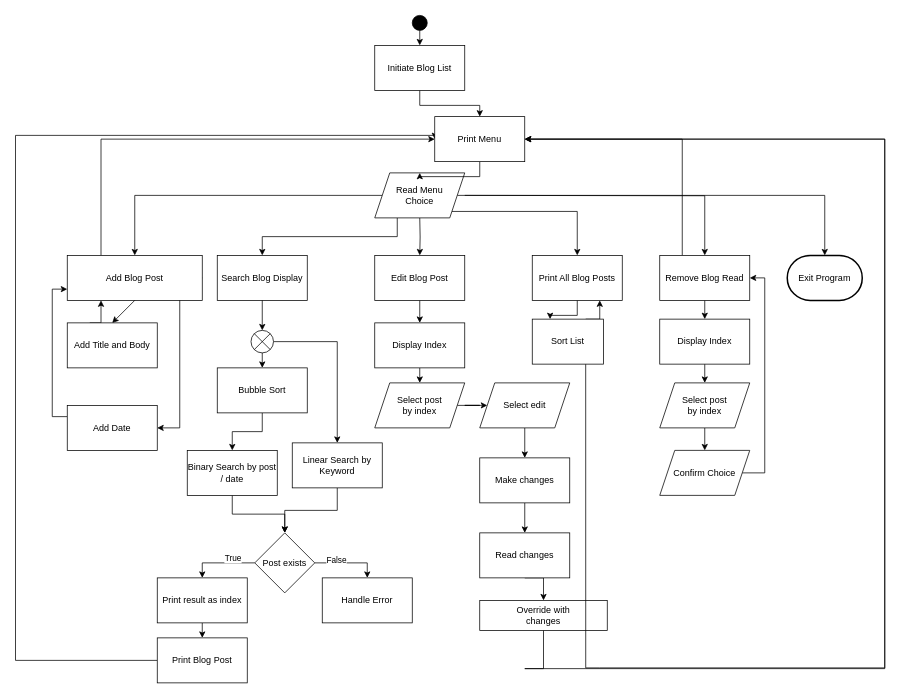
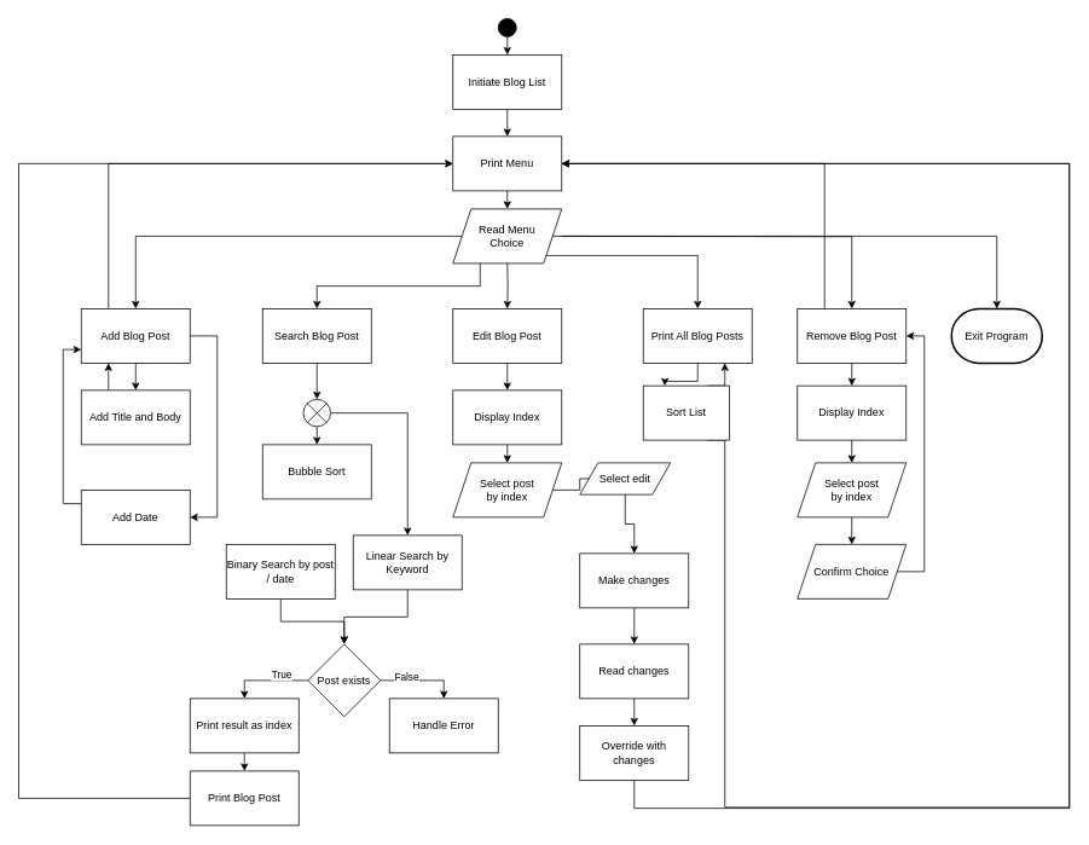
  <mxCell id="0" />
  <mxCell id="1" parent="0" />
  <mxCell id="2" style="edgeStyle=orthogonalEdgeStyle;rounded=0;orthogonalLoop=1;jettySize=auto;html=1;exitX=0.5;exitY=1;exitDx=0;exitDy=0;entryX=0.5;entryY=0;entryDx=0;entryDy=0;" edge="1" parent="1" source="3" target="22"><mxGeometry relative="1" as="geometry" /></mxCell>
  <mxCell id="3" value="" style="ellipse;whiteSpace=wrap;html=1;aspect=fixed;fillColor=#000000;" vertex="1" parent="1"><mxGeometry x="549" y="20" width="20" height="20" as="geometry" /></mxCell>
  <mxCell id="4" style="edgeStyle=orthogonalEdgeStyle;rounded=0;orthogonalLoop=1;jettySize=auto;html=1;exitX=1;exitY=0.5;exitDx=0;exitDy=0;entryX=1;entryY=0.5;entryDx=0;entryDy=0;" edge="1" parent="1" source="6" target="26"><mxGeometry relative="1" as="geometry"><Array as="points"><mxPoint x="239" y="370" /><mxPoint x="239" y="570" /></Array></mxGeometry></mxCell>
  <mxCell id="5" style="edgeStyle=orthogonalEdgeStyle;rounded=0;orthogonalLoop=1;jettySize=auto;html=1;exitX=0.25;exitY=0;exitDx=0;exitDy=0;entryX=0;entryY=0.5;entryDx=0;entryDy=0;" edge="1" parent="1" source="6" target="50"><mxGeometry relative="1" as="geometry" /></mxCell>
- <mxCell id="6" value="Add Blog Post" style="rounded=0;whiteSpace=wrap;html=1;" vertex="1" parent="1"><mxGeometry x="89" y="340" width="180" height="60" as="geometry" /></mxCell>
+ <mxCell id="6" value="Add Blog Post" style="rounded=0;whiteSpace=wrap;html=1;" vertex="1" parent="1"><mxGeometry x="89" y="340" width="120" height="60" as="geometry" /></mxCell>
  <mxCell id="7" style="edgeStyle=orthogonalEdgeStyle;rounded=0;orthogonalLoop=1;jettySize=auto;html=1;exitX=0.5;exitY=1;exitDx=0;exitDy=0;entryX=0.5;entryY=0;entryDx=0;entryDy=0;exitPerimeter=0;" edge="1" parent="1" source="60" target="32"><mxGeometry relative="1" as="geometry" /></mxCell>
- <mxCell id="8" value="Search Blog Display" style="rounded=0;whiteSpace=wrap;html=1;" vertex="1" parent="1"><mxGeometry x="289" y="340" width="120" height="60" as="geometry" /></mxCell>
+ <mxCell id="8" value="Search Blog Post" style="rounded=0;whiteSpace=wrap;html=1;" vertex="1" parent="1"><mxGeometry x="289" y="340" width="120" height="60" as="geometry" /></mxCell>
  <mxCell id="9" style="edgeStyle=orthogonalEdgeStyle;rounded=0;orthogonalLoop=1;jettySize=auto;html=1;exitX=0.5;exitY=1;exitDx=0;exitDy=0;entryX=0.5;entryY=0;entryDx=0;entryDy=0;" edge="1" parent="1" source="10" target="52"><mxGeometry relative="1" as="geometry" /></mxCell>
  <mxCell id="10" value="Edit Blog Post" style="rounded=0;whiteSpace=wrap;html=1;" vertex="1" parent="1"><mxGeometry x="499" y="340" width="120" height="60" as="geometry" /></mxCell>
  <mxCell id="11" style="edgeStyle=orthogonalEdgeStyle;rounded=0;orthogonalLoop=1;jettySize=auto;html=1;exitX=0.5;exitY=1;exitDx=0;exitDy=0;entryX=0.5;entryY=0;entryDx=0;entryDy=0;" edge="1" parent="1" source="13" target="54"><mxGeometry relative="1" as="geometry" /></mxCell>
  <mxCell id="12" style="edgeStyle=orthogonalEdgeStyle;rounded=0;orthogonalLoop=1;jettySize=auto;html=1;exitX=0.25;exitY=0;exitDx=0;exitDy=0;entryX=1;entryY=0.5;entryDx=0;entryDy=0;" edge="1" parent="1" source="13" target="50"><mxGeometry relative="1" as="geometry" /></mxCell>
- <mxCell id="13" value="Remove Blog Read" style="rounded=0;whiteSpace=wrap;html=1;" vertex="1" parent="1"><mxGeometry x="879" y="340" width="120" height="60" as="geometry" /></mxCell>
+ <mxCell id="13" value="Remove Blog Post" style="rounded=0;whiteSpace=wrap;html=1;" vertex="1" parent="1"><mxGeometry x="879" y="340" width="120" height="60" as="geometry" /></mxCell>
  <mxCell id="14" style="edgeStyle=orthogonalEdgeStyle;rounded=0;orthogonalLoop=1;jettySize=auto;html=1;exitX=0.5;exitY=1;exitDx=0;exitDy=0;entryX=0.25;entryY=0;entryDx=0;entryDy=0;" edge="1" parent="1" source="15" target="68"><mxGeometry relative="1" as="geometry" /></mxCell>
  <mxCell id="15" value="Print All Blog Posts" style="rounded=0;whiteSpace=wrap;html=1;" vertex="1" parent="1"><mxGeometry x="709" y="340" width="120" height="60" as="geometry" /></mxCell>
  <mxCell id="16" style="edgeStyle=orthogonalEdgeStyle;rounded=0;orthogonalLoop=1;jettySize=auto;html=1;exitX=0.25;exitY=1;exitDx=0;exitDy=0;entryX=0.5;entryY=0;entryDx=0;entryDy=0;" edge="1" parent="1" source="48" target="8"><mxGeometry relative="1" as="geometry"><mxPoint x="529" y="290" as="sourcePoint" /></mxGeometry></mxCell>
  <mxCell id="17" style="edgeStyle=orthogonalEdgeStyle;rounded=0;orthogonalLoop=1;jettySize=auto;html=1;exitX=0.5;exitY=1;exitDx=0;exitDy=0;entryX=0.5;entryY=0;entryDx=0;entryDy=0;" edge="1" parent="1" target="10"><mxGeometry relative="1" as="geometry"><mxPoint x="559" y="290" as="sourcePoint" /></mxGeometry></mxCell>
  <mxCell id="18" style="edgeStyle=orthogonalEdgeStyle;rounded=0;orthogonalLoop=1;jettySize=auto;html=1;exitX=1;exitY=0.5;exitDx=0;exitDy=0;entryX=0.5;entryY=0;entryDx=0;entryDy=0;" edge="1" parent="1" target="13"><mxGeometry relative="1" as="geometry"><mxPoint x="619" y="260" as="sourcePoint" /></mxGeometry></mxCell>
  <mxCell id="19" style="edgeStyle=orthogonalEdgeStyle;rounded=0;orthogonalLoop=1;jettySize=auto;html=1;exitX=0.5;exitY=0;exitDx=0;exitDy=0;" edge="1" parent="1"><mxGeometry relative="1" as="geometry"><mxPoint x="559" y="229.308" as="targetPoint" /><mxPoint x="559" y="230" as="sourcePoint" /></mxGeometry></mxCell>
  <mxCell id="20" style="edgeStyle=orthogonalEdgeStyle;rounded=0;orthogonalLoop=1;jettySize=auto;html=1;exitX=0.25;exitY=1;exitDx=0;exitDy=0;entryX=0.25;entryY=1;entryDx=0;entryDy=0;" edge="1" parent="1" target="48"><mxGeometry relative="1" as="geometry"><mxPoint x="529" y="290" as="sourcePoint" /></mxGeometry></mxCell>
  <mxCell id="21" style="edgeStyle=orthogonalEdgeStyle;rounded=0;orthogonalLoop=1;jettySize=auto;html=1;exitX=0.5;exitY=1;exitDx=0;exitDy=0;entryX=0.5;entryY=0;entryDx=0;entryDy=0;" edge="1" parent="1" source="22" target="50"><mxGeometry relative="1" as="geometry"><mxPoint x="559" y="230" as="targetPoint" /></mxGeometry></mxCell>
  <mxCell id="22" value="Initiate Blog List" style="rounded=0;whiteSpace=wrap;html=1;" vertex="1" parent="1"><mxGeometry x="499" y="60" width="120" height="60" as="geometry" /></mxCell>
  <mxCell id="23" style="edgeStyle=orthogonalEdgeStyle;rounded=0;orthogonalLoop=1;jettySize=auto;html=1;exitX=0.25;exitY=0;exitDx=0;exitDy=0;entryX=0.25;entryY=1;entryDx=0;entryDy=0;" edge="1" parent="1" source="24" target="6"><mxGeometry relative="1" as="geometry" /></mxCell>
  <mxCell id="24" value="Add Title and Body" style="rounded=0;whiteSpace=wrap;html=1;" vertex="1" parent="1"><mxGeometry x="89" y="430" width="120" height="60" as="geometry" /></mxCell>
  <mxCell id="25" style="edgeStyle=orthogonalEdgeStyle;rounded=0;orthogonalLoop=1;jettySize=auto;html=1;exitX=0;exitY=0.25;exitDx=0;exitDy=0;entryX=0;entryY=0.75;entryDx=0;entryDy=0;" edge="1" parent="1" source="26" target="6"><mxGeometry relative="1" as="geometry" /></mxCell>
  <mxCell id="26" value="Add Date" style="rounded=0;whiteSpace=wrap;html=1;" vertex="1" parent="1"><mxGeometry x="89" y="540" width="120" height="60" as="geometry" /></mxCell>
  <mxCell id="27" style="edgeStyle=orthogonalEdgeStyle;rounded=0;orthogonalLoop=1;jettySize=auto;html=1;exitX=0.5;exitY=1;exitDx=0;exitDy=0;entryX=0.5;entryY=0;entryDx=0;entryDy=0;" edge="1" parent="1" source="28" target="42"><mxGeometry relative="1" as="geometry" /></mxCell>
  <mxCell id="28" value="Binary Search by post / date" style="rounded=0;whiteSpace=wrap;html=1;" vertex="1" parent="1"><mxGeometry x="249" y="600" width="120" height="60" as="geometry" /></mxCell>
  <mxCell id="29" style="edgeStyle=orthogonalEdgeStyle;rounded=0;orthogonalLoop=1;jettySize=auto;html=1;exitX=0.5;exitY=1;exitDx=0;exitDy=0;entryX=0.5;entryY=0;entryDx=0;entryDy=0;" edge="1" parent="1" source="30" target="42"><mxGeometry relative="1" as="geometry"><mxPoint x="379" y="700" as="targetPoint" /></mxGeometry></mxCell>
  <mxCell id="30" value="Linear Search by Keyword" style="rounded=0;whiteSpace=wrap;html=1;" vertex="1" parent="1"><mxGeometry x="389" y="590" width="120" height="60" as="geometry" /></mxCell>
- <mxCell id="31" style="edgeStyle=orthogonalEdgeStyle;rounded=0;orthogonalLoop=1;jettySize=auto;html=1;exitX=0.5;exitY=1;exitDx=0;exitDy=0;entryX=0.5;entryY=0;entryDx=0;entryDy=0;" edge="1" parent="1" source="32" target="28"><mxGeometry relative="1" as="geometry" /></mxCell>
  <mxCell id="32" value="Bubble Sort" style="rounded=0;whiteSpace=wrap;html=1;" vertex="1" parent="1"><mxGeometry x="289" y="490" width="120" height="60" as="geometry" /></mxCell>
  <mxCell id="33" style="edgeStyle=orthogonalEdgeStyle;rounded=0;orthogonalLoop=1;jettySize=auto;html=1;exitX=0.5;exitY=1;exitDx=0;exitDy=0;entryX=0.5;entryY=0;entryDx=0;entryDy=0;" edge="1" parent="1" source="34" target="37"><mxGeometry relative="1" as="geometry" /></mxCell>
  <mxCell id="34" value="Print result as index" style="rounded=0;whiteSpace=wrap;html=1;" vertex="1" parent="1"><mxGeometry x="209" y="770" width="120" height="60" as="geometry" /></mxCell>
  <mxCell id="35" value="" style="endArrow=classic;html=1;rounded=0;exitX=0.5;exitY=1;exitDx=0;exitDy=0;entryX=0.5;entryY=0;entryDx=0;entryDy=0;" edge="1" parent="1" source="6" target="24"><mxGeometry width="50" height="50" relative="1" as="geometry"><mxPoint x="589" y="490" as="sourcePoint" /><mxPoint x="639" y="440" as="targetPoint" /></mxGeometry></mxCell>
  <mxCell id="36" style="edgeStyle=orthogonalEdgeStyle;rounded=0;orthogonalLoop=1;jettySize=auto;html=1;exitX=0;exitY=0.5;exitDx=0;exitDy=0;entryX=0;entryY=0.5;entryDx=0;entryDy=0;" edge="1" parent="1" source="37" target="50"><mxGeometry relative="1" as="geometry"><Array as="points"><mxPoint x="20" y="880" /><mxPoint x="20" y="180" /></Array></mxGeometry></mxCell>
  <mxCell id="37" value="Print Blog Post" style="rounded=0;whiteSpace=wrap;html=1;" vertex="1" parent="1"><mxGeometry x="209" y="850" width="120" height="60" as="geometry" /></mxCell>
  <mxCell id="38" style="edgeStyle=orthogonalEdgeStyle;rounded=0;orthogonalLoop=1;jettySize=auto;html=1;exitX=0;exitY=0.5;exitDx=0;exitDy=0;entryX=0.5;entryY=0;entryDx=0;entryDy=0;" edge="1" parent="1" source="42" target="34"><mxGeometry relative="1" as="geometry" /></mxCell>
  <mxCell id="39" value="True" style="edgeLabel;html=1;align=center;verticalAlign=middle;resizable=0;points=[];" vertex="1" connectable="0" parent="38"><mxGeometry x="-0.324" y="-7" relative="1" as="geometry"><mxPoint as="offset" /></mxGeometry></mxCell>
  <mxCell id="40" style="edgeStyle=orthogonalEdgeStyle;rounded=0;orthogonalLoop=1;jettySize=auto;html=1;exitX=1;exitY=0.5;exitDx=0;exitDy=0;entryX=0.5;entryY=0;entryDx=0;entryDy=0;" edge="1" parent="1" source="42" target="43"><mxGeometry relative="1" as="geometry" /></mxCell>
  <mxCell id="41" value="False" style="edgeLabel;html=1;align=center;verticalAlign=middle;resizable=0;points=[];" vertex="1" connectable="0" parent="40"><mxGeometry x="-0.389" y="4" relative="1" as="geometry"><mxPoint x="1" as="offset" /></mxGeometry></mxCell>
  <mxCell id="42" value="Post exists" style="rhombus;whiteSpace=wrap;html=1;" vertex="1" parent="1"><mxGeometry x="339" y="710" width="80" height="80" as="geometry" /></mxCell>
  <mxCell id="43" value="Handle Error" style="rounded=0;whiteSpace=wrap;html=1;" vertex="1" parent="1"><mxGeometry x="429" y="770" width="120" height="60" as="geometry" /></mxCell>
  <mxCell id="44" value="Exit Program" style="strokeWidth=2;html=1;shape=mxgraph.flowchart.terminator;whiteSpace=wrap;" vertex="1" parent="1"><mxGeometry x="1049" y="340" width="100" height="60" as="geometry" /></mxCell>
  <mxCell id="45" style="edgeStyle=orthogonalEdgeStyle;rounded=0;orthogonalLoop=1;jettySize=auto;html=1;exitX=1;exitY=0.5;exitDx=0;exitDy=0;entryX=0.5;entryY=0;entryDx=0;entryDy=0;entryPerimeter=0;" edge="1" parent="1" source="48" target="44"><mxGeometry relative="1" as="geometry"><mxPoint x="619" y="260" as="sourcePoint" /></mxGeometry></mxCell>
  <mxCell id="46" style="edgeStyle=orthogonalEdgeStyle;rounded=0;orthogonalLoop=1;jettySize=auto;html=1;exitX=1;exitY=1;exitDx=0;exitDy=0;" edge="1" parent="1" source="48" target="15"><mxGeometry relative="1" as="geometry" /></mxCell>
  <mxCell id="47" style="edgeStyle=orthogonalEdgeStyle;rounded=0;orthogonalLoop=1;jettySize=auto;html=1;exitX=0;exitY=0.5;exitDx=0;exitDy=0;entryX=0.5;entryY=0;entryDx=0;entryDy=0;" edge="1" parent="1" source="48" target="6"><mxGeometry relative="1" as="geometry" /></mxCell>
  <mxCell id="48" value="Read Menu &lt;br&gt;Choice" style="shape=parallelogram;perimeter=parallelogramPerimeter;whiteSpace=wrap;html=1;fixedSize=1;" vertex="1" parent="1"><mxGeometry x="499" y="230" width="120" height="60" as="geometry" /></mxCell>
  <mxCell id="49" style="edgeStyle=orthogonalEdgeStyle;rounded=0;orthogonalLoop=1;jettySize=auto;html=1;exitX=0.5;exitY=1;exitDx=0;exitDy=0;entryX=0.5;entryY=0;entryDx=0;entryDy=0;" edge="1" parent="1" source="50" target="48"><mxGeometry relative="1" as="geometry" /></mxCell>
- <mxCell id="50" value="Print Menu" style="rounded=0;whiteSpace=wrap;html=1;" vertex="1" parent="1"><mxGeometry x="579" y="155" width="120" height="60" as="geometry" /></mxCell>
+ <mxCell id="50" value="Print Menu" style="rounded=0;whiteSpace=wrap;html=1;" vertex="1" parent="1"><mxGeometry x="499" y="150" width="120" height="60" as="geometry" /></mxCell>
  <mxCell id="51" style="edgeStyle=orthogonalEdgeStyle;rounded=0;orthogonalLoop=1;jettySize=auto;html=1;exitX=0.5;exitY=1;exitDx=0;exitDy=0;entryX=0.5;entryY=0;entryDx=0;entryDy=0;" edge="1" parent="1" source="52" target="56"><mxGeometry relative="1" as="geometry" /></mxCell>
  <mxCell id="52" value="Display Index" style="rounded=0;whiteSpace=wrap;html=1;" vertex="1" parent="1"><mxGeometry x="499" y="430" width="120" height="60" as="geometry" /></mxCell>
  <mxCell id="53" style="edgeStyle=orthogonalEdgeStyle;rounded=0;orthogonalLoop=1;jettySize=auto;html=1;exitX=0.5;exitY=1;exitDx=0;exitDy=0;entryX=0.5;entryY=0;entryDx=0;entryDy=0;" edge="1" parent="1" source="54" target="58"><mxGeometry relative="1" as="geometry"><mxPoint x="939" y="510" as="targetPoint" /></mxGeometry></mxCell>
  <mxCell id="54" value="Display Index" style="rounded=0;whiteSpace=wrap;html=1;" vertex="1" parent="1"><mxGeometry x="879" y="425" width="120" height="60" as="geometry" /></mxCell>
  <mxCell id="55" style="edgeStyle=orthogonalEdgeStyle;rounded=0;orthogonalLoop=1;jettySize=auto;html=1;exitX=1;exitY=0.5;exitDx=0;exitDy=0;" edge="1" parent="1" source="56" target="72"><mxGeometry relative="1" as="geometry" /></mxCell>
  <mxCell id="56" value="Select post &lt;br&gt;by index" style="shape=parallelogram;perimeter=parallelogramPerimeter;whiteSpace=wrap;html=1;fixedSize=1;" vertex="1" parent="1"><mxGeometry x="499" y="510" width="120" height="60" as="geometry" /></mxCell>
  <mxCell id="57" style="edgeStyle=orthogonalEdgeStyle;rounded=0;orthogonalLoop=1;jettySize=auto;html=1;exitX=0.5;exitY=1;exitDx=0;exitDy=0;entryX=0.5;entryY=0;entryDx=0;entryDy=0;" edge="1" parent="1" source="58" target="70"><mxGeometry relative="1" as="geometry" /></mxCell>
  <mxCell id="58" value="Select post &lt;br&gt;by index" style="shape=parallelogram;perimeter=parallelogramPerimeter;whiteSpace=wrap;html=1;fixedSize=1;" vertex="1" parent="1"><mxGeometry x="879" y="510" width="120" height="60" as="geometry" /></mxCell>
  <mxCell id="59" style="edgeStyle=orthogonalEdgeStyle;rounded=0;orthogonalLoop=1;jettySize=auto;html=1;exitX=1;exitY=0.5;exitDx=0;exitDy=0;exitPerimeter=0;" edge="1" parent="1" source="60" target="30"><mxGeometry relative="1" as="geometry" /></mxCell>
  <mxCell id="60" value="" style="verticalLabelPosition=bottom;verticalAlign=top;html=1;shape=mxgraph.flowchart.or;" vertex="1" parent="1"><mxGeometry x="334" y="440" width="30" height="30" as="geometry" /></mxCell>
  <mxCell id="61" style="edgeStyle=orthogonalEdgeStyle;rounded=0;orthogonalLoop=1;jettySize=auto;html=1;exitX=0.5;exitY=1;exitDx=0;exitDy=0;entryX=0.5;entryY=0;entryDx=0;entryDy=0;entryPerimeter=0;" edge="1" parent="1" source="8" target="60"><mxGeometry relative="1" as="geometry" /></mxCell>
  <mxCell id="62" style="edgeStyle=orthogonalEdgeStyle;rounded=0;orthogonalLoop=1;jettySize=auto;html=1;exitX=0.5;exitY=1;exitDx=0;exitDy=0;entryX=0.5;entryY=0;entryDx=0;entryDy=0;" edge="1" parent="1" source="63" target="65"><mxGeometry relative="1" as="geometry" /></mxCell>
  <mxCell id="63" value="Read changes" style="rounded=0;whiteSpace=wrap;html=1;" vertex="1" parent="1"><mxGeometry x="639" y="710" width="120" height="60" as="geometry" /></mxCell>
  <mxCell id="64" style="edgeStyle=orthogonalEdgeStyle;rounded=0;orthogonalLoop=1;jettySize=auto;html=1;exitX=0.5;exitY=1;exitDx=0;exitDy=0;entryX=1;entryY=0.5;entryDx=0;entryDy=0;" edge="1" parent="1" source="65" target="50"><mxGeometry relative="1" as="geometry"><Array as="points"><mxPoint x="699" y="891" /><mxPoint x="1179" y="891" /><mxPoint x="1179" y="180" /></Array></mxGeometry></mxCell>
- <mxCell id="65" value="Override with &lt;br&gt;changes" style="rounded=0;whiteSpace=wrap;html=1;" vertex="1" parent="1"><mxGeometry x="639" y="800" width="170" height="40" as="geometry" /></mxCell>
+ <mxCell id="65" value="Override with &lt;br&gt;changes" style="rounded=0;whiteSpace=wrap;html=1;" vertex="1" parent="1"><mxGeometry x="639" y="800" width="120" height="60" as="geometry" /></mxCell>
  <mxCell id="66" style="edgeStyle=orthogonalEdgeStyle;rounded=0;orthogonalLoop=1;jettySize=auto;html=1;exitX=0.75;exitY=0;exitDx=0;exitDy=0;entryX=0.75;entryY=1;entryDx=0;entryDy=0;" edge="1" parent="1" source="68" target="15"><mxGeometry relative="1" as="geometry" /></mxCell>
  <mxCell id="67" style="edgeStyle=orthogonalEdgeStyle;rounded=0;orthogonalLoop=1;jettySize=auto;html=1;exitX=0.75;exitY=1;exitDx=0;exitDy=0;entryX=1;entryY=0.5;entryDx=0;entryDy=0;" edge="1" parent="1" source="68" target="50"><mxGeometry relative="1" as="geometry"><Array as="points"><mxPoint x="799" y="890" /><mxPoint x="1179" y="890" /><mxPoint x="1179" y="180" /></Array></mxGeometry></mxCell>
  <mxCell id="68" value="Sort List" style="rounded=0;whiteSpace=wrap;html=1;" vertex="1" parent="1"><mxGeometry x="709" y="425" width="95" height="60" as="geometry" /></mxCell>
  <mxCell id="69" style="edgeStyle=orthogonalEdgeStyle;rounded=0;orthogonalLoop=1;jettySize=auto;html=1;exitX=1;exitY=0.5;exitDx=0;exitDy=0;entryX=1;entryY=0.5;entryDx=0;entryDy=0;" edge="1" parent="1" source="70" target="13"><mxGeometry relative="1" as="geometry"><Array as="points"><mxPoint x="1019" y="630" /><mxPoint x="1019" y="370" /></Array></mxGeometry></mxCell>
  <mxCell id="70" value="Confirm Choice" style="shape=parallelogram;perimeter=parallelogramPerimeter;whiteSpace=wrap;html=1;fixedSize=1;" vertex="1" parent="1"><mxGeometry x="879" y="600" width="120" height="60" as="geometry" /></mxCell>
  <mxCell id="71" style="edgeStyle=orthogonalEdgeStyle;rounded=0;orthogonalLoop=1;jettySize=auto;html=1;exitX=0.5;exitY=1;exitDx=0;exitDy=0;entryX=0.5;entryY=0;entryDx=0;entryDy=0;" edge="1" parent="1" source="72" target="74"><mxGeometry relative="1" as="geometry" /></mxCell>
- <mxCell id="72" value="Select edit" style="shape=parallelogram;perimeter=parallelogramPerimeter;whiteSpace=wrap;html=1;fixedSize=1;" vertex="1" parent="1"><mxGeometry x="639" y="510" width="120" height="60" as="geometry" /></mxCell>
+ <mxCell id="72" value="Select edit" style="shape=parallelogram;perimeter=parallelogramPerimeter;whiteSpace=wrap;html=1;fixedSize=1;" vertex="1" parent="1"><mxGeometry x="639" y="510" width="100" height="35" as="geometry" /></mxCell>
  <mxCell id="73" style="edgeStyle=orthogonalEdgeStyle;rounded=0;orthogonalLoop=1;jettySize=auto;html=1;exitX=0.5;exitY=1;exitDx=0;exitDy=0;entryX=0.5;entryY=0;entryDx=0;entryDy=0;" edge="1" parent="1" source="74" target="63"><mxGeometry relative="1" as="geometry" /></mxCell>
  <mxCell id="74" value="Make changes" style="rounded=0;whiteSpace=wrap;html=1;" vertex="1" parent="1"><mxGeometry x="639" y="610" width="120" height="60" as="geometry" /></mxCell>
